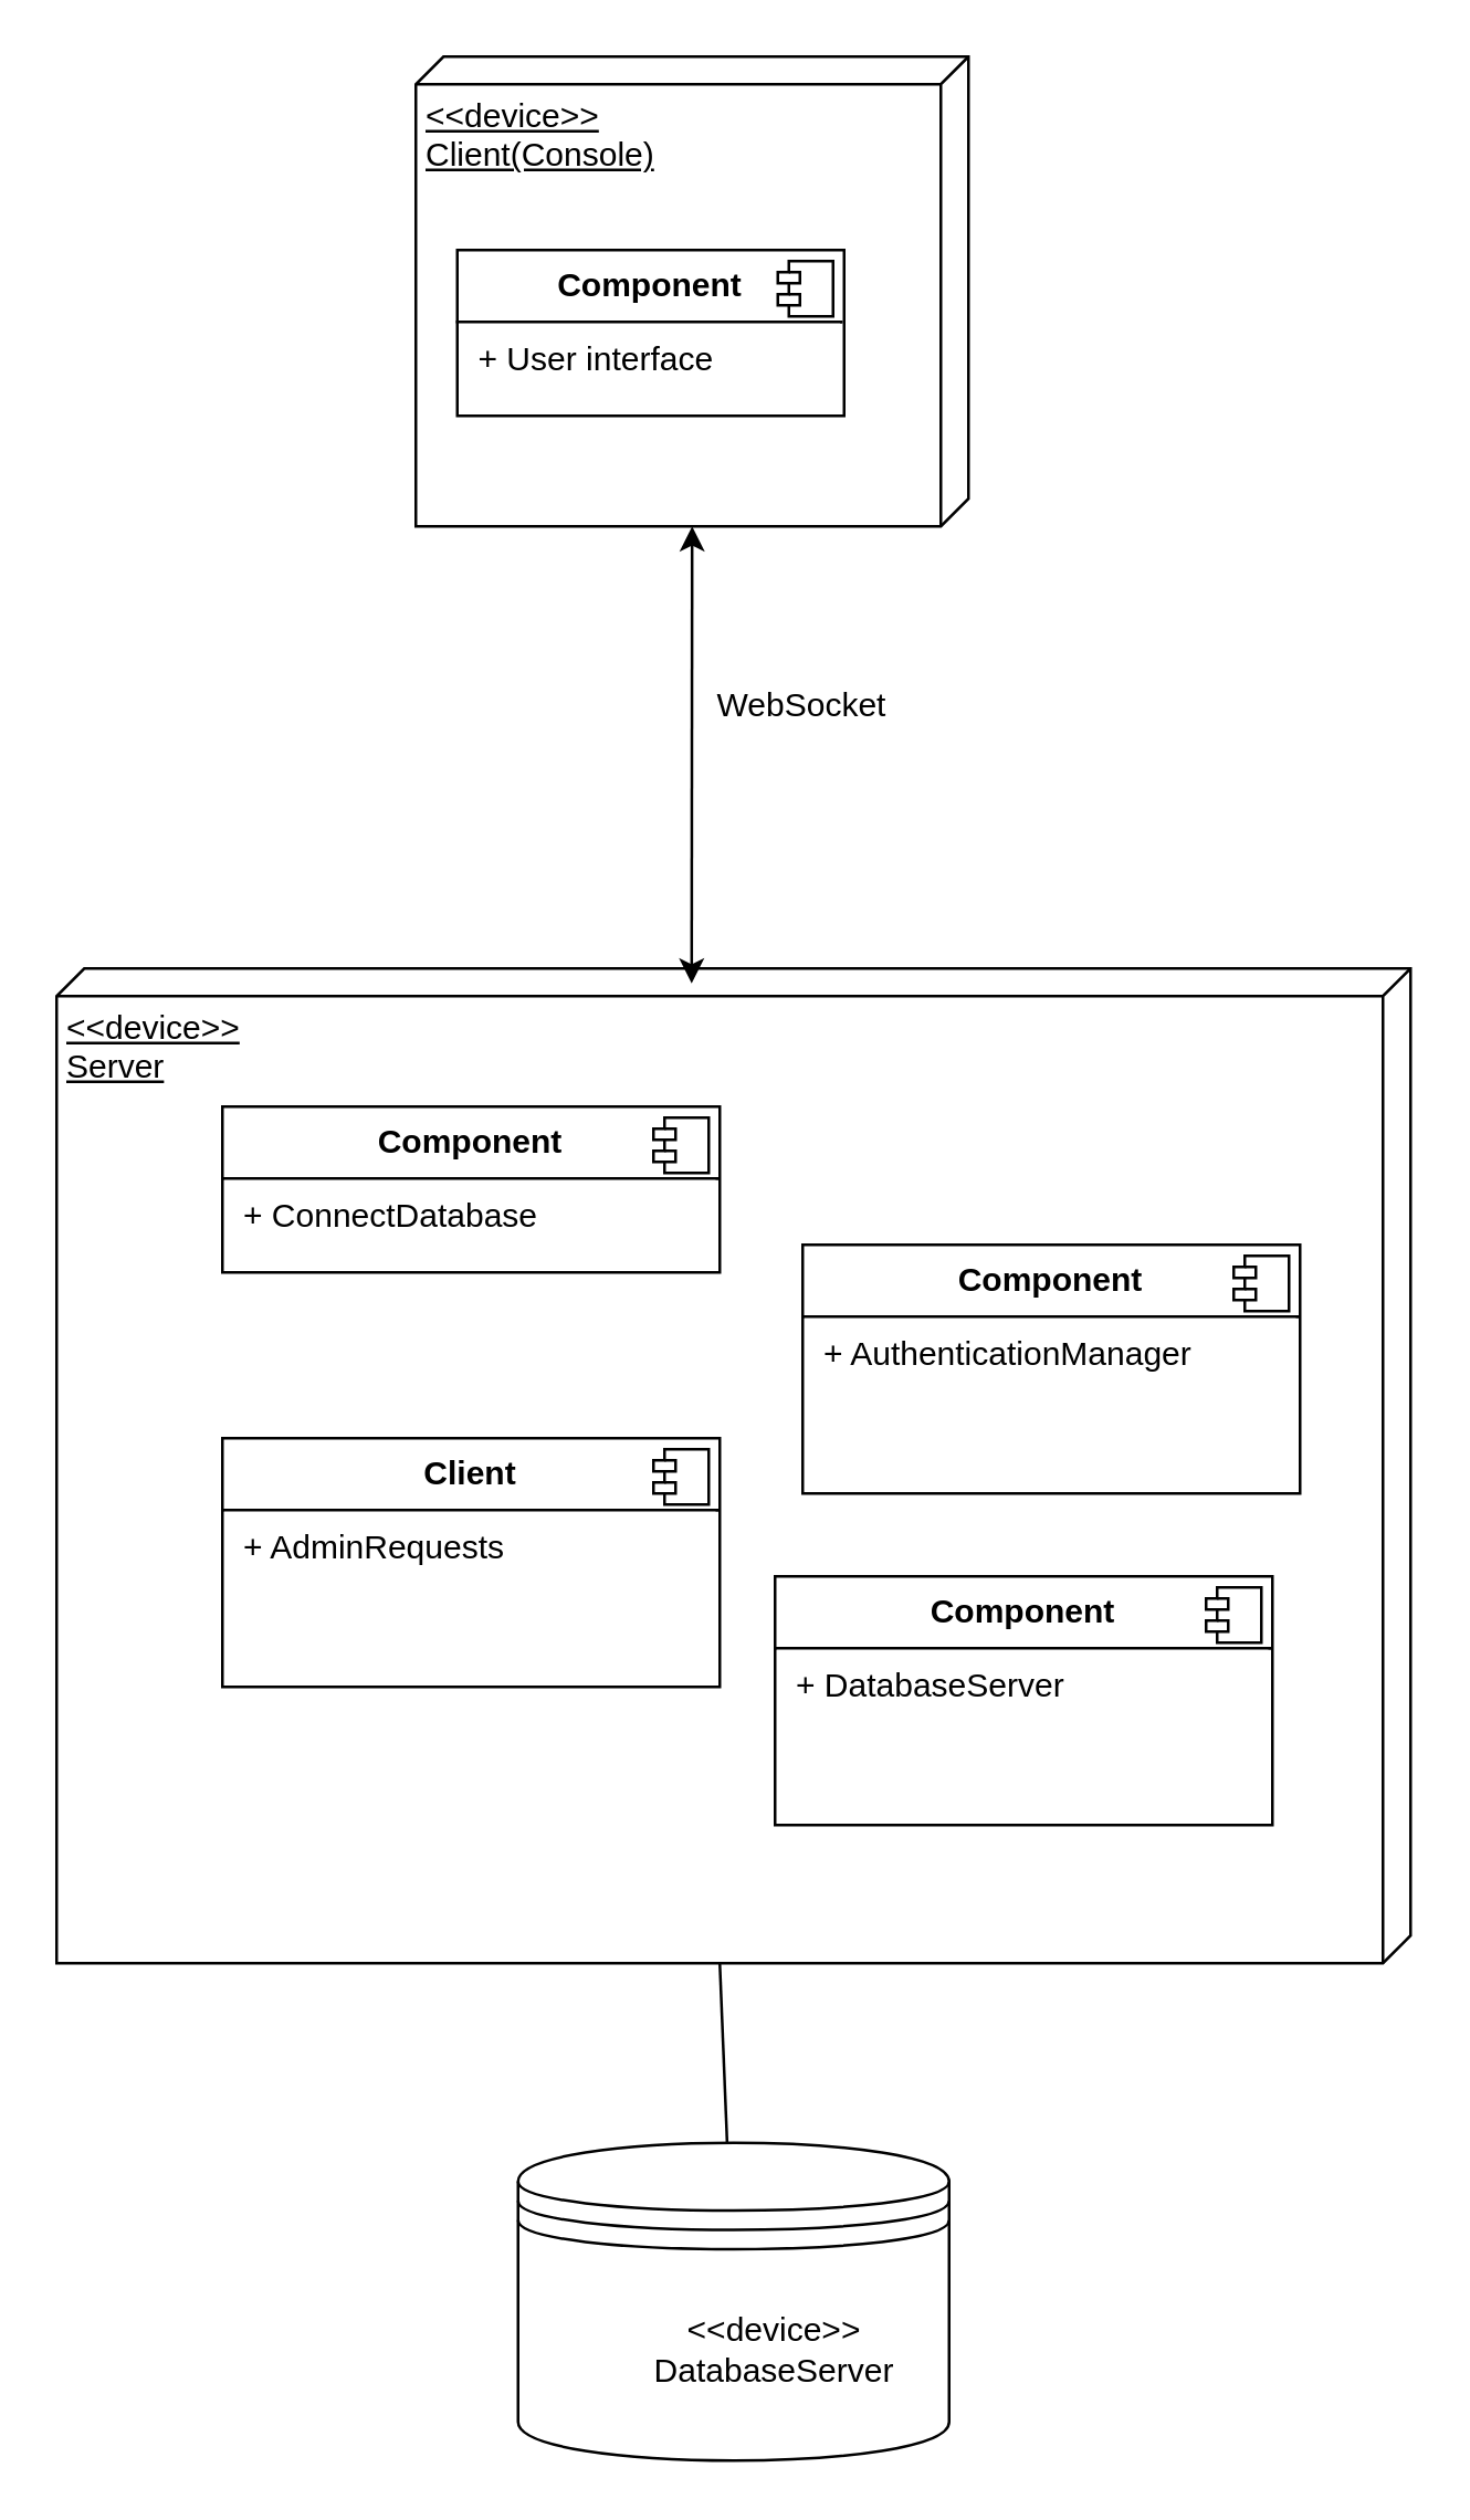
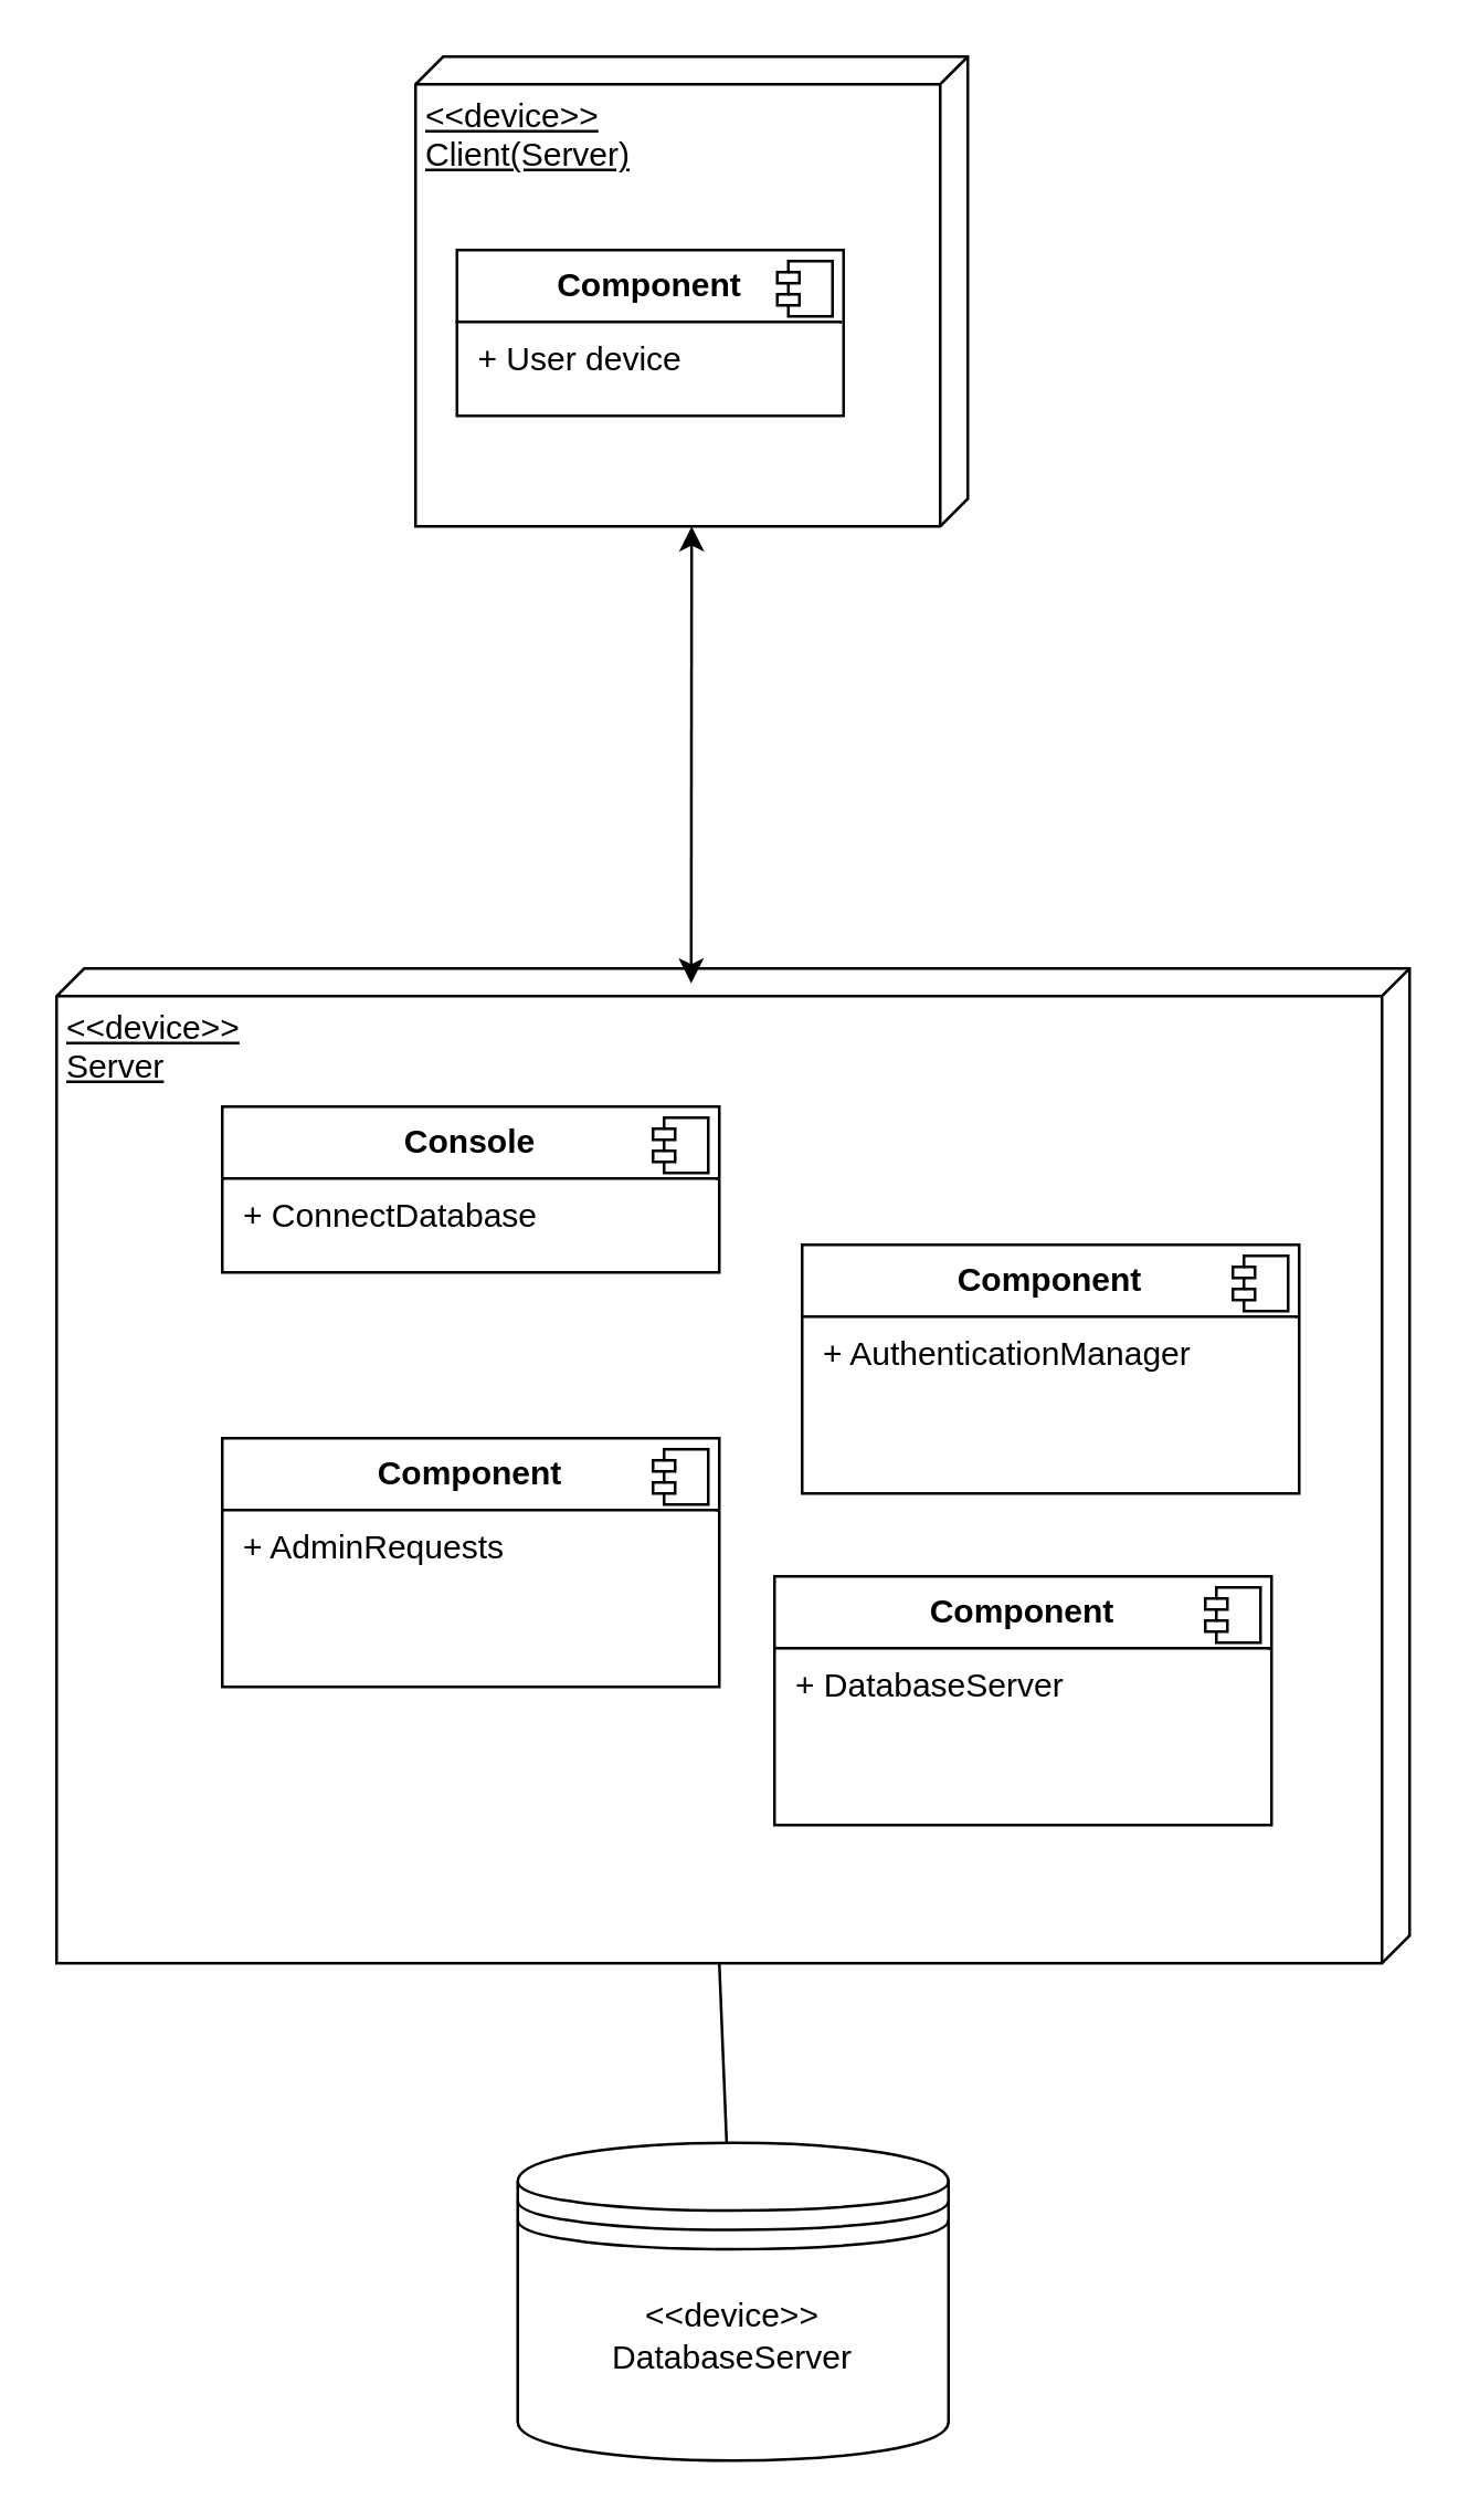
  <mxCell id="0" />
  <mxCell id="1" parent="0" />
- <mxCell id="2" value="&amp;lt;&amp;lt;device&amp;gt;&amp;gt;&lt;div&gt;Client(Console)&lt;/div&gt;" style="verticalAlign=top;align=left;spacingTop=8;spacingLeft=2;spacingRight=12;shape=cube;size=10;direction=south;fontStyle=4;html=1;whiteSpace=wrap;" parent="1" vertex="1"><mxGeometry x="150" y="20" width="200" height="170" as="geometry" /></mxCell>
+ <mxCell id="2" value="&amp;lt;&amp;lt;device&amp;gt;&amp;gt;&lt;div&gt;Client(Server)&lt;/div&gt;" style="verticalAlign=top;align=left;spacingTop=8;spacingLeft=2;spacingRight=12;shape=cube;size=10;direction=south;fontStyle=4;html=1;whiteSpace=wrap;" parent="1" vertex="1"><mxGeometry x="150" y="20" width="200" height="170" as="geometry" /></mxCell>
  <mxCell id="3" value="&amp;lt;&amp;lt;device&amp;gt;&amp;gt;&lt;div&gt;Server&lt;/div&gt;" style="verticalAlign=top;align=left;spacingTop=8;spacingLeft=2;spacingRight=12;shape=cube;size=10;direction=south;fontStyle=4;html=1;whiteSpace=wrap;" parent="1" vertex="1"><mxGeometry x="20" y="350" width="490" height="360" as="geometry" /></mxCell>
  <mxCell id="4" value="" style="shape=datastore;whiteSpace=wrap;html=1;" parent="1" vertex="1"><mxGeometry x="187" y="775" width="156" height="115" as="geometry" /></mxCell>
- <mxCell id="5" value="&lt;div&gt;&amp;lt;&amp;lt;device&amp;gt;&amp;gt;&lt;/div&gt;DatabaseServer" style="text;strokeColor=none;align=center;fillColor=none;html=1;verticalAlign=middle;whiteSpace=wrap;rounded=0;" parent="1" vertex="1"><mxGeometry x="240" y="835" width="80" height="30" as="geometry" /></mxCell>
+ <mxCell id="5" value="&lt;div&gt;&amp;lt;&amp;lt;device&amp;gt;&amp;gt;&lt;/div&gt;DatabaseServer" style="text;strokeColor=none;align=center;fillColor=none;html=1;verticalAlign=middle;whiteSpace=wrap;rounded=0;" parent="1" vertex="1"><mxGeometry x="225" y="830" width="80" height="30" as="geometry" /></mxCell>
  <mxCell id="6" value="" style="endArrow=classic;startArrow=classic;html=1;rounded=0;exitX=0.015;exitY=0.531;exitDx=0;exitDy=0;exitPerimeter=0;" parent="1" source="3" edge="1"><mxGeometry width="50" height="50" relative="1" as="geometry"><mxPoint x="-120" y="280" as="sourcePoint" /><mxPoint x="250" y="190" as="targetPoint" /></mxGeometry></mxCell>
- <mxCell id="7" value="WebSocket" style="text;strokeColor=none;align=center;fillColor=none;html=1;verticalAlign=middle;whiteSpace=wrap;rounded=0;" parent="1" vertex="1"><mxGeometry x="260" y="240" width="60" height="30" as="geometry" /></mxCell>
  <mxCell id="8" value="" style="endArrow=none;html=1;rounded=0;entryX=0;entryY=0;entryDx=360;entryDy=250;entryPerimeter=0;" parent="1" source="4" target="3" edge="1"><mxGeometry width="50" height="50" relative="1" as="geometry"><mxPoint x="-110" y="490" as="sourcePoint" /><mxPoint x="-60" y="440" as="targetPoint" /></mxGeometry></mxCell>
- <mxCell id="9" value="&lt;p style=&quot;margin:0px;margin-top:6px;text-align:center;&quot;&gt;&lt;b&gt;Component&lt;/b&gt;&lt;/p&gt;&lt;hr size=&quot;1&quot; style=&quot;border-style:solid;&quot;&gt;&lt;p style=&quot;margin:0px;margin-left:8px;&quot;&gt;+ User interface&lt;br&gt;&lt;/p&gt;" style="align=left;overflow=fill;html=1;dropTarget=0;whiteSpace=wrap;" parent="1" vertex="1"><mxGeometry x="165" width="140" height="60" as="geometry" y="90" /></mxCell>
+ <mxCell id="9" value="&lt;p style=&quot;margin:0px;margin-top:6px;text-align:center;&quot;&gt;&lt;b&gt;Component&lt;/b&gt;&lt;/p&gt;&lt;hr size=&quot;1&quot; style=&quot;border-style:solid;&quot;&gt;&lt;p style=&quot;margin:0px;margin-left:8px;&quot;&gt;+ User device&lt;br&gt;&lt;/p&gt;" style="align=left;overflow=fill;html=1;dropTarget=0;whiteSpace=wrap;" parent="1" vertex="1"><mxGeometry x="165" width="140" height="60" as="geometry" y="90" /></mxCell>
  <mxCell id="10" value="" style="shape=component;jettyWidth=8;jettyHeight=4;" parent="9" vertex="1"><mxGeometry x="1" width="20" height="20" relative="1" as="geometry"><mxPoint x="-24" y="4" as="offset" /></mxGeometry></mxCell>
- <mxCell id="11" value="&lt;p style=&quot;margin:0px;margin-top:6px;text-align:center;&quot;&gt;&lt;b&gt;Component&lt;/b&gt;&lt;/p&gt;&lt;hr size=&quot;1&quot; style=&quot;border-style:solid;&quot;&gt;&lt;p style=&quot;margin:0px;margin-left:8px;&quot;&gt;+ ConnectDatabase&lt;br&gt;&lt;br&gt;&lt;/p&gt;" style="align=left;overflow=fill;html=1;dropTarget=0;whiteSpace=wrap;" parent="1" vertex="1"><mxGeometry x="80" y="400" width="180" height="60" as="geometry" /></mxCell>
+ <mxCell id="11" value="&lt;p style=&quot;margin:0px;margin-top:6px;text-align:center;&quot;&gt;&lt;b&gt;Console&lt;/b&gt;&lt;/p&gt;&lt;hr size=&quot;1&quot; style=&quot;border-style:solid;&quot;&gt;&lt;p style=&quot;margin:0px;margin-left:8px;&quot;&gt;+ ConnectDatabase&lt;br&gt;&lt;br&gt;&lt;/p&gt;" style="align=left;overflow=fill;html=1;dropTarget=0;whiteSpace=wrap;" parent="1" vertex="1"><mxGeometry x="80" y="400" width="180" height="60" as="geometry" /></mxCell>
  <mxCell id="12" value="" style="shape=component;jettyWidth=8;jettyHeight=4;" parent="11" vertex="1"><mxGeometry x="1" width="20" height="20" relative="1" as="geometry"><mxPoint x="-24" y="4" as="offset" /></mxGeometry></mxCell>
- <mxCell id="13" value="&lt;p style=&quot;margin:0px;margin-top:6px;text-align:center;&quot;&gt;&lt;b&gt;Client&lt;/b&gt;&lt;/p&gt;&lt;hr size=&quot;1&quot; style=&quot;border-style:solid;&quot;&gt;&lt;p style=&quot;margin:0px;margin-left:8px;&quot;&gt;+ AdminRequests&lt;br&gt;&lt;/p&gt;" style="align=left;overflow=fill;html=1;dropTarget=0;whiteSpace=wrap;" parent="1" vertex="1"><mxGeometry x="80" y="520" width="180" height="90" as="geometry" /></mxCell>
+ <mxCell id="13" value="&lt;p style=&quot;margin:0px;margin-top:6px;text-align:center;&quot;&gt;&lt;b&gt;Component&lt;/b&gt;&lt;/p&gt;&lt;hr size=&quot;1&quot; style=&quot;border-style:solid;&quot;&gt;&lt;p style=&quot;margin:0px;margin-left:8px;&quot;&gt;+ AdminRequests&lt;br&gt;&lt;/p&gt;" style="align=left;overflow=fill;html=1;dropTarget=0;whiteSpace=wrap;" parent="1" vertex="1"><mxGeometry x="80" y="520" width="180" height="90" as="geometry" /></mxCell>
  <mxCell id="14" value="" style="shape=component;jettyWidth=8;jettyHeight=4;" parent="13" vertex="1"><mxGeometry x="1" width="20" height="20" relative="1" as="geometry"><mxPoint x="-24" y="4" as="offset" /></mxGeometry></mxCell>
  <mxCell id="15" value="&lt;p style=&quot;margin:0px;margin-top:6px;text-align:center;&quot;&gt;&lt;b&gt;Component&lt;/b&gt;&lt;/p&gt;&lt;hr size=&quot;1&quot; style=&quot;border-style:solid;&quot;&gt;&lt;p style=&quot;margin:0px;margin-left:8px;&quot;&gt;+ AuthenticationManager&lt;br&gt;&lt;/p&gt;" style="align=left;overflow=fill;html=1;dropTarget=0;whiteSpace=wrap;" parent="1" vertex="1"><mxGeometry x="290" y="450" width="180" height="90" as="geometry" /></mxCell>
  <mxCell id="16" value="" style="shape=component;jettyWidth=8;jettyHeight=4;" parent="15" vertex="1"><mxGeometry x="1" width="20" height="20" relative="1" as="geometry"><mxPoint x="-24" y="4" as="offset" /></mxGeometry></mxCell>
  <mxCell id="17" value="&lt;p style=&quot;margin:0px;margin-top:6px;text-align:center;&quot;&gt;&lt;b&gt;Component&lt;/b&gt;&lt;/p&gt;&lt;hr size=&quot;1&quot; style=&quot;border-style:solid;&quot;&gt;&lt;p style=&quot;margin:0px;margin-left:8px;&quot;&gt;+ DatabaseServer&lt;br&gt;&lt;/p&gt;" style="align=left;overflow=fill;html=1;dropTarget=0;whiteSpace=wrap;" vertex="1" parent="1"><mxGeometry x="280" y="570" width="180" height="90" as="geometry" /></mxCell>
  <mxCell id="18" value="" style="shape=component;jettyWidth=8;jettyHeight=4;" vertex="1" parent="17"><mxGeometry x="1" width="20" height="20" relative="1" as="geometry"><mxPoint x="-24" y="4" as="offset" /></mxGeometry></mxCell>
